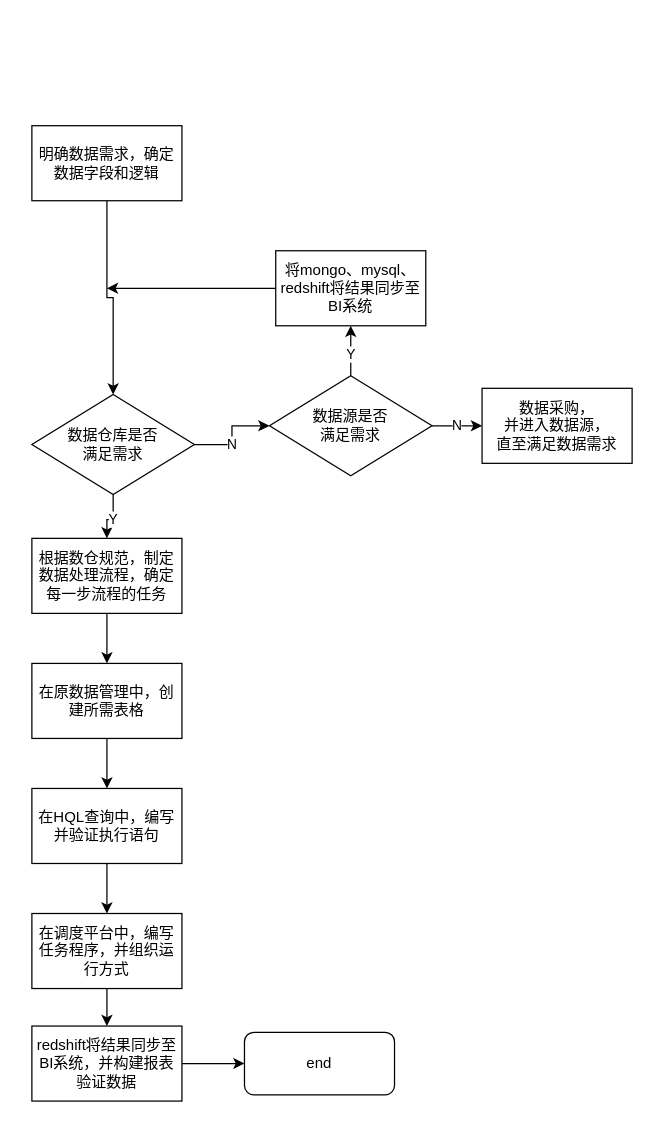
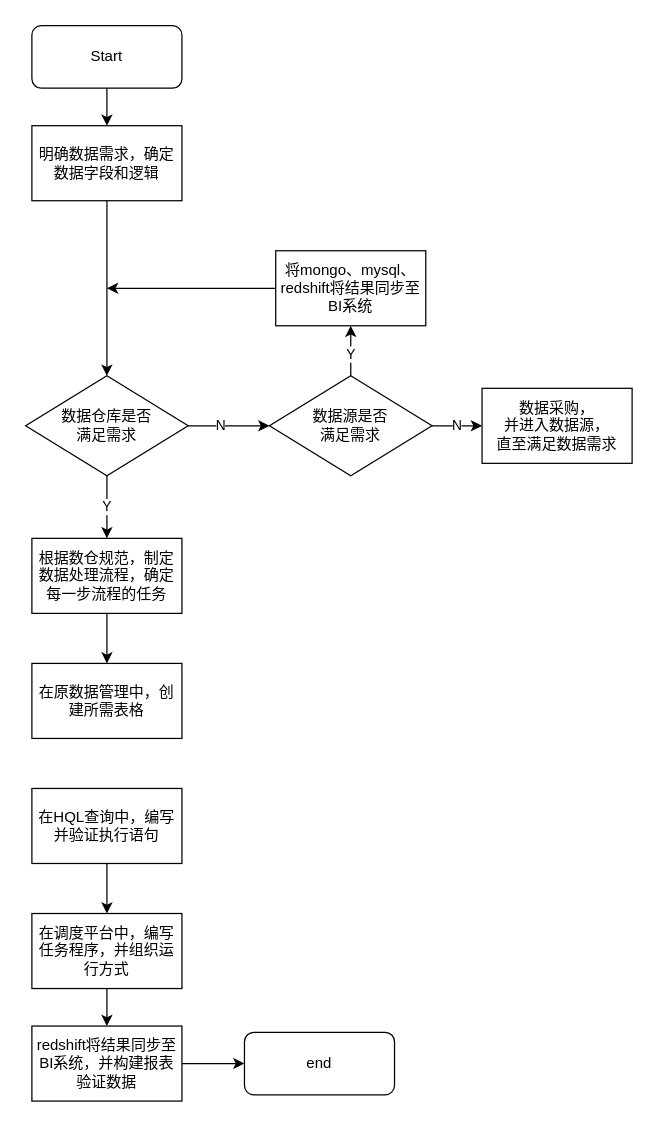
  <mxCell id="0" />
  <mxCell id="1" parent="0" />
+ <mxCell id="2" value="Start" style="rounded=1;whiteSpace=wrap;html=1;" vertex="1" parent="1"><mxGeometry x="25" y="20" width="120" height="50" as="geometry" /></mxCell>
  <mxCell id="3" value="" style="edgeStyle=orthogonalEdgeStyle;rounded=0;orthogonalLoop=1;jettySize=auto;html=1;" edge="1" parent="1" source="4" target="8"><mxGeometry relative="1" as="geometry" /></mxCell>
  <mxCell id="4" value="明确数据需求，确定数据字段和逻辑" style="rounded=0;whiteSpace=wrap;html=1;" vertex="1" parent="1"><mxGeometry x="25" y="100" width="120" height="60" as="geometry" /></mxCell>
  <mxCell id="5" style="edgeStyle=orthogonalEdgeStyle;rounded=0;orthogonalLoop=1;jettySize=auto;html=1;exitX=1;exitY=0.5;exitDx=0;exitDy=0;" edge="1" parent="1" source="8" target="13"><mxGeometry relative="1" as="geometry"><mxPoint x="205" y="410" as="targetPoint" /></mxGeometry></mxCell>
  <mxCell id="6" value="N" style="edgeLabel;html=1;align=center;verticalAlign=middle;resizable=0;points=[];" vertex="1" connectable="0" parent="5"><mxGeometry x="-0.231" y="1" relative="1" as="geometry"><mxPoint as="offset" /></mxGeometry></mxCell>
  <mxCell id="7" value="Y" style="edgeStyle=orthogonalEdgeStyle;rounded=0;orthogonalLoop=1;jettySize=auto;html=1;" edge="1" parent="1" source="8" target="18"><mxGeometry relative="1" as="geometry" /></mxCell>
- <mxCell id="8" value="数据仓库是否&lt;br&gt;满足需求" style="rhombus;whiteSpace=wrap;html=1;" vertex="1" parent="1"><mxGeometry x="25" y="315" width="130" height="80" as="geometry" /></mxCell>
+ <mxCell id="8" value="数据仓库是否&lt;br&gt;满足需求" style="rhombus;whiteSpace=wrap;html=1;" vertex="1" parent="1"><mxGeometry x="20" y="300" width="130" height="80" as="geometry" /></mxCell>
+ <mxCell id="9" value="" style="endArrow=classic;html=1;rounded=0;" edge="1" parent="1" source="2" target="4"><mxGeometry relative="1" as="geometry"><mxPoint x="145" y="180" as="sourcePoint" /><mxPoint x="245" y="180" as="targetPoint" /></mxGeometry></mxCell>
  <mxCell id="10" value="N" style="edgeStyle=orthogonalEdgeStyle;rounded=0;orthogonalLoop=1;jettySize=auto;html=1;" edge="1" parent="1" source="13" target="14"><mxGeometry relative="1" as="geometry" /></mxCell>
  <mxCell id="11" value="" style="edgeStyle=orthogonalEdgeStyle;rounded=0;orthogonalLoop=1;jettySize=auto;html=1;" edge="1" parent="1" source="13" target="15"><mxGeometry relative="1" as="geometry" /></mxCell>
  <mxCell id="12" value="Y" style="edgeLabel;html=1;align=center;verticalAlign=middle;resizable=0;points=[];" vertex="1" connectable="0" parent="11"><mxGeometry x="-0.08" y="1" relative="1" as="geometry"><mxPoint as="offset" /></mxGeometry></mxCell>
  <mxCell id="13" value="数据源是否&lt;br&gt;满足需求" style="rhombus;whiteSpace=wrap;html=1;" vertex="1" parent="1"><mxGeometry x="215" y="300" width="130" height="80" as="geometry" /></mxCell>
  <mxCell id="14" value="数据采购，&lt;br&gt;并进入数据源，&lt;br&gt;直至满足数据需求" style="rounded=0;whiteSpace=wrap;html=1;" vertex="1" parent="1"><mxGeometry x="385" y="310" width="120" height="60" as="geometry" /></mxCell>
  <mxCell id="15" value="将mongo、mysql、redshift将结果同步至BI系统" style="whiteSpace=wrap;html=1;" vertex="1" parent="1"><mxGeometry x="220" y="200" width="120" height="60" as="geometry" /></mxCell>
  <mxCell id="16" value="" style="endArrow=classic;html=1;rounded=0;" edge="1" parent="1" source="15"><mxGeometry width="50" height="50" relative="1" as="geometry"><mxPoint x="145" y="270" as="sourcePoint" /><mxPoint x="85" y="230" as="targetPoint" /></mxGeometry></mxCell>
  <mxCell id="17" value="" style="edgeStyle=orthogonalEdgeStyle;rounded=0;orthogonalLoop=1;jettySize=auto;html=1;" edge="1" parent="1" source="18" target="20"><mxGeometry relative="1" as="geometry" /></mxCell>
  <mxCell id="18" value="根据数仓规范，制定&lt;br&gt;数据处理流程，确定每一步流程的任务" style="whiteSpace=wrap;html=1;" vertex="1" parent="1"><mxGeometry x="25" y="430" width="120" height="60" as="geometry" /></mxCell>
- <mxCell id="19" value="" style="edgeStyle=orthogonalEdgeStyle;rounded=0;orthogonalLoop=1;jettySize=auto;html=1;" edge="1" parent="1" source="20" target="27"><mxGeometry relative="1" as="geometry" /></mxCell>
  <mxCell id="20" value="在原数据管理中，创建所需表格" style="whiteSpace=wrap;html=1;" vertex="1" parent="1"><mxGeometry x="25" y="530" width="120" height="60" as="geometry" /></mxCell>
  <mxCell id="21" value="" style="edgeStyle=orthogonalEdgeStyle;rounded=0;orthogonalLoop=1;jettySize=auto;html=1;" edge="1" parent="1" source="22" target="24"><mxGeometry relative="1" as="geometry" /></mxCell>
  <mxCell id="22" value="在调度平台中，编写任务程序，并组织运行方式" style="whiteSpace=wrap;html=1;" vertex="1" parent="1"><mxGeometry x="25" y="730" width="120" height="60" as="geometry" /></mxCell>
  <mxCell id="23" value="" style="edgeStyle=orthogonalEdgeStyle;rounded=0;orthogonalLoop=1;jettySize=auto;html=1;" edge="1" parent="1" source="24" target="25"><mxGeometry relative="1" as="geometry" /></mxCell>
  <mxCell id="24" value="redshift将结果同步至BI系统，并构建报表验证数据" style="whiteSpace=wrap;html=1;" vertex="1" parent="1"><mxGeometry x="25" y="820" width="120" height="60" as="geometry" /></mxCell>
  <mxCell id="25" value="end" style="rounded=1;whiteSpace=wrap;html=1;" vertex="1" parent="1"><mxGeometry x="195" y="825" width="120" height="50" as="geometry" /></mxCell>
  <mxCell id="26" value="" style="edgeStyle=orthogonalEdgeStyle;rounded=0;orthogonalLoop=1;jettySize=auto;html=1;" edge="1" parent="1" source="27" target="22"><mxGeometry relative="1" as="geometry" /></mxCell>
  <mxCell id="27" value="在HQL查询中，编写并验证执行语句" style="whiteSpace=wrap;html=1;" vertex="1" parent="1"><mxGeometry x="25" y="630" width="120" height="60" as="geometry" /></mxCell>
